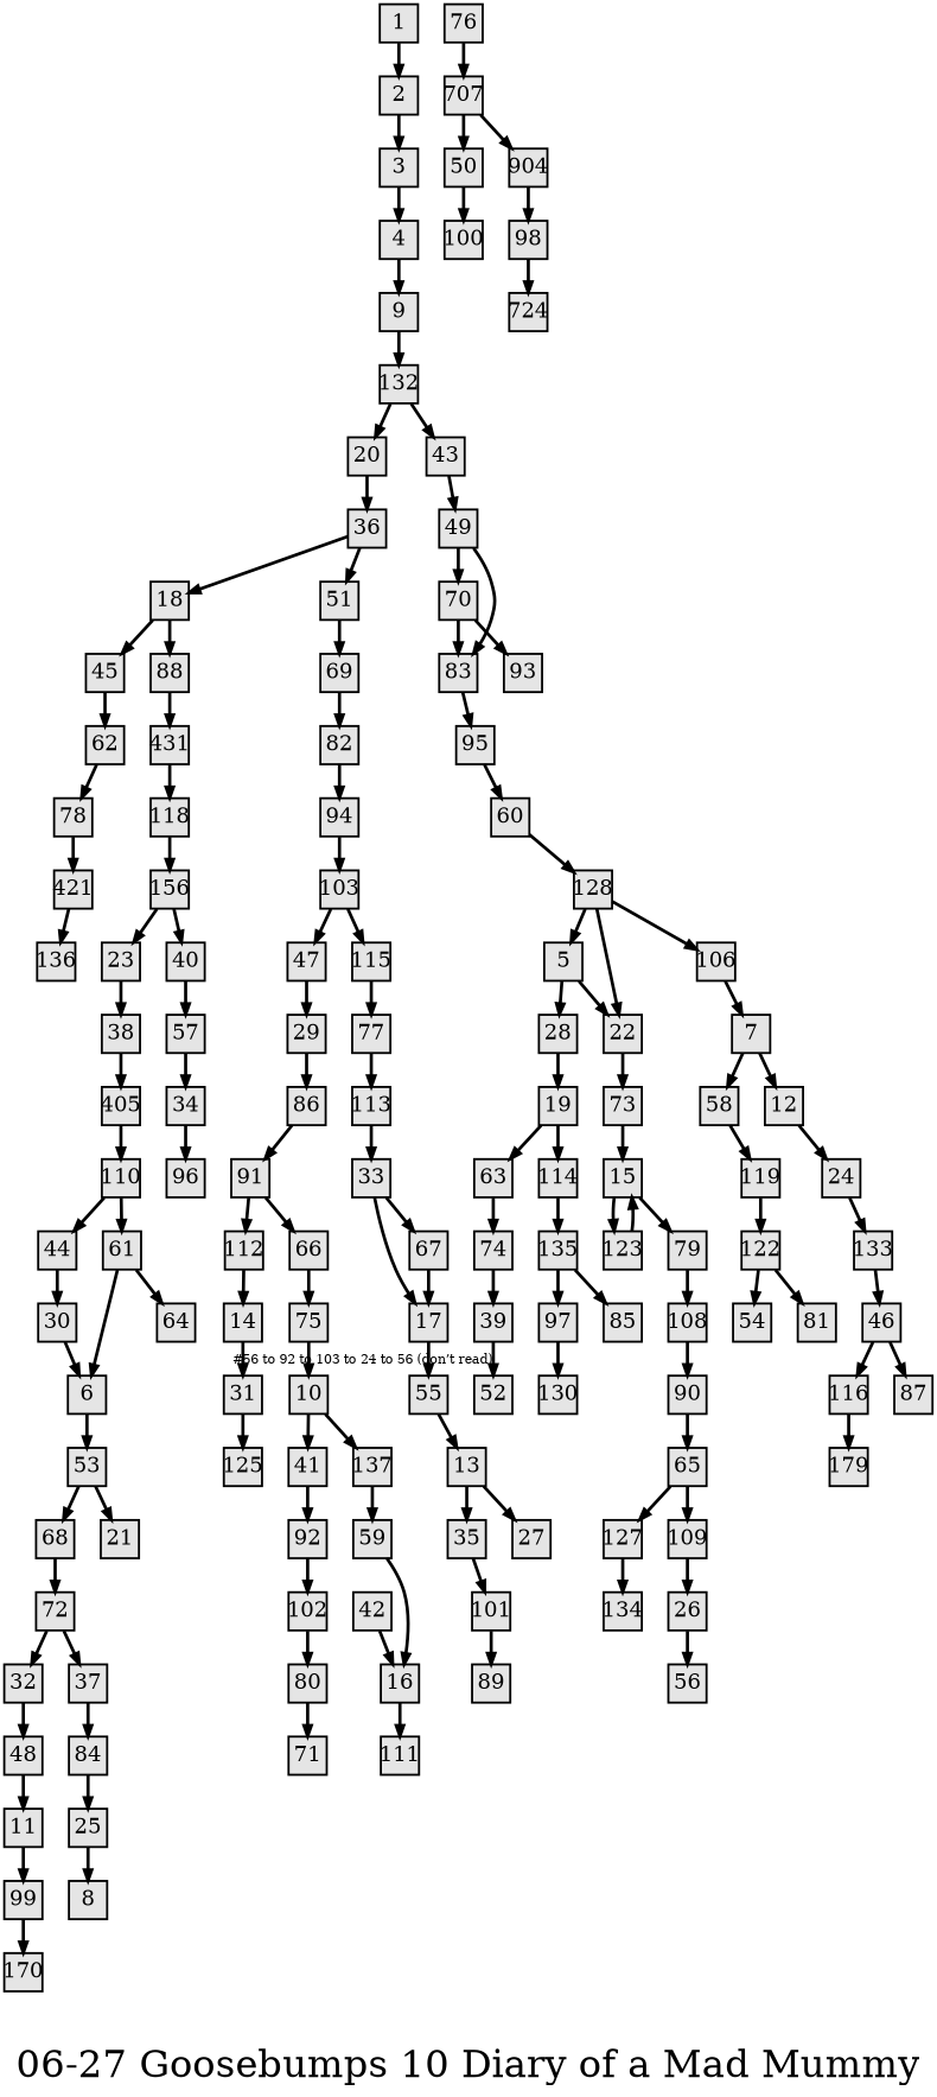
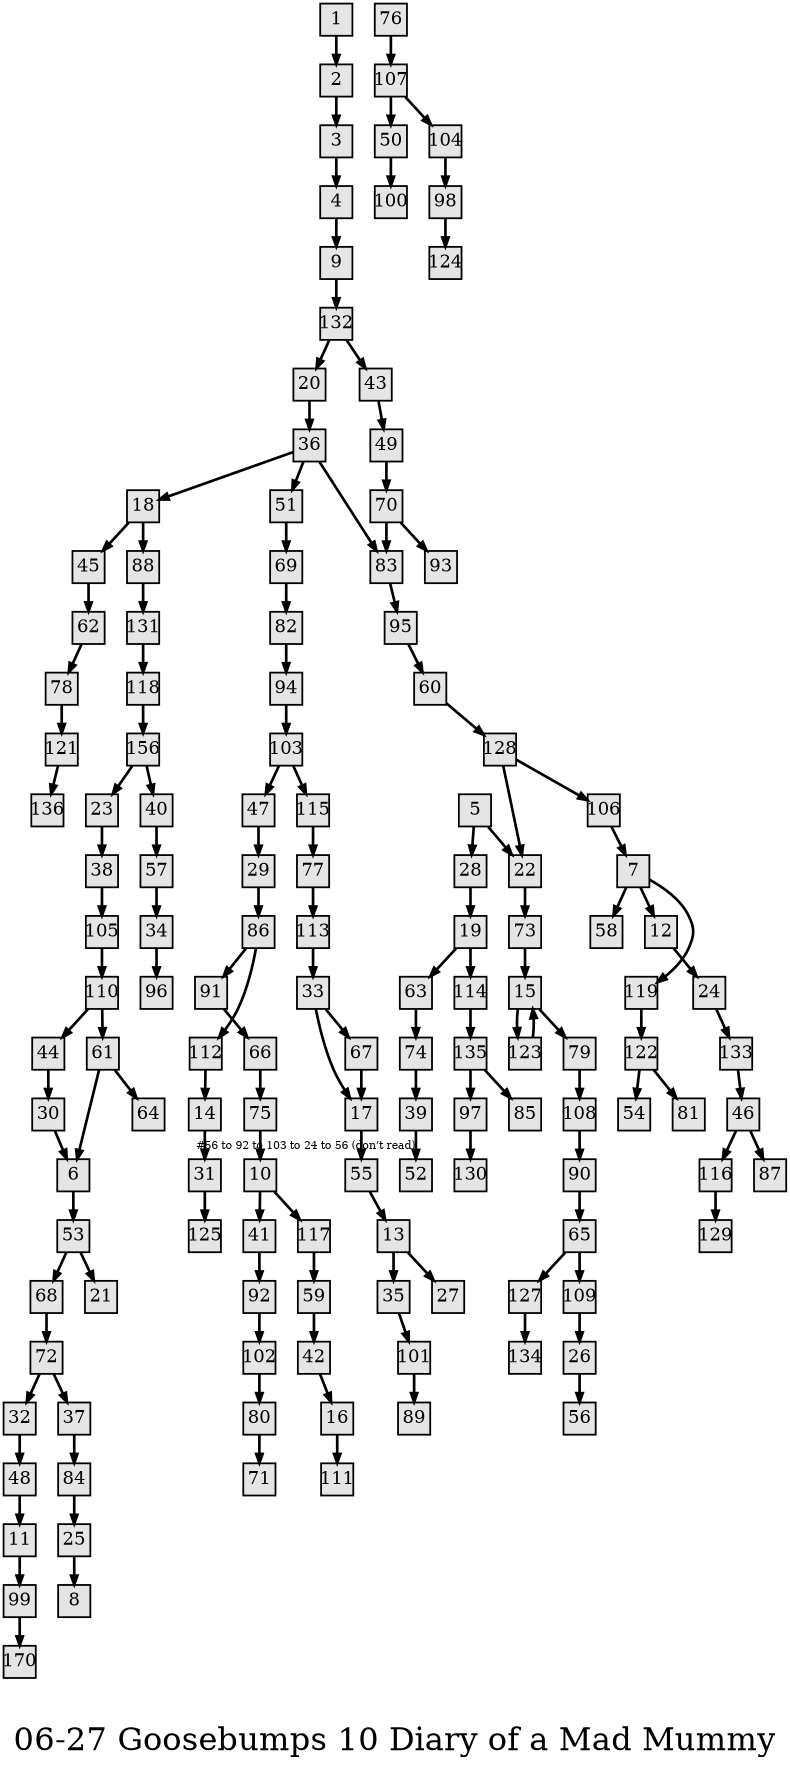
  digraph {
    fontsize=36
    label="06-27 Goosebumps 10 Diary of a Mad Mummy"
    nodesep=0.35
    ordering=out
    rankdir=TB
    ranksep=0.45
    node [fillcolor=grey90 fixedsize=true fontsize=20 labelfloat=true margin="0,0" penwidth=2 regular=true shape=rect style=filled]
    edge [fontsize=12 labelfloat=true penwidth=3]
    1
    2
    3
    4
    9
    132
    20
    43
    5
    28
    22
    19
    73
    63
    114
    15
    6
    53
    68
    21
    72
    7
    58
    12
    119
    24
    122
    133
    36
    49
    10
    41
-   117 [label=137]
+   117
    92
    59
    102
    42
    11
    99
    n40 [label=170]
    46
    13
    35
    27
    101
    89
    14
    31
    125
    123
    79
    108
    90
    16
    111
    17
    55
    18
    45
    88
    62
-   131 [label=431]
+   131
    78
    118
    74
    135
    39
    97
    85
    51
    69
    23
    38
-   105 [label=405]
+   105
    110
    116
    87
    25
    8
    26
    56
    29
    86
    91
    112
    66
    30
    76
-   107 [label=707]
+   107
    50
-   104 [label=904]
+   104
    32
    48
    33
    67
    34
    96
    82
    37
    84
    44
    61
    52
    40
    57
    80
    70
    83
    93
    95
-   121 [label=421]
-   129 [label=179]
+   121
+   129
    47
    60
    100
    94
    54
    81
    128
    106
    64
    136
    65
    127
    109
    134
    75
    103
    98
    77
    113
    71
    115
    n134 [label=156]
    130
-   124 [label=724]
+   124
    1 -> 2
    2 -> 3
    3 -> 4
    4 -> 9
    9 -> 132
    132 -> 20
    132 -> 43
    20 -> 36
    43 -> 49
    5 -> 28
    5 -> 22
    28 -> 19
    22 -> 73
    19 -> 63
    19 -> 114
    73 -> 15
    63 -> 74
    114 -> 135
    15 -> 123
    15 -> 79
    6 -> 53
    53 -> 68
    53 -> 21
    68 -> 72
    72 -> 32
    72 -> 37
    7 -> 58
    7 -> 12
-   58 -> 119
+   7 -> 119
    12 -> 24
    119 -> 122
    24 -> 133
    122 -> 54
    122 -> 81
    133 -> 46
    36 -> 18
    36 -> 51
    49 -> 70
-   49 -> 83
+   36 -> 83
    10 -> 41
    10 -> 117
    41 -> 92
    117 -> 59
    92 -> 102
-   59 -> 16
+   59 -> 42
    102 -> 80
    42 -> 16
    11 -> 99
    99 -> n40
    46 -> 116
    46 -> 87
    13 -> 35
    13 -> 27
    35 -> 101
    101 -> 89
    14 -> 31
    31 -> 125
    123 -> 15
    79 -> 108
    108 -> 90
    90 -> 65
    16 -> 111
    17 -> 55
    55 -> 13
    18 -> 45
    18 -> 88
    45 -> 62
    88 -> 131
    62 -> 78
    131 -> 118
    78 -> 121
    118 -> n134
    74 -> 39
    135 -> 97
    135 -> 85
    39 -> 52 [xlabel="#56 to 92 to 103 to 24 to 56 (don’t read)"]
    97 -> 130
    51 -> 69
    69 -> 82
    23 -> 38
    38 -> 105
    105 -> 110
    110 -> 44
    110 -> 61
    116 -> 129
    25 -> 8
    26 -> 56
    29 -> 86
    86 -> 91
-   91 -> 112
+   86 -> 112
    91 -> 66
    112 -> 14
    66 -> 75
    30 -> 6
    76 -> 107
    107 -> 50
    107 -> 104
    50 -> 100
    104 -> 98
    32 -> 48
    48 -> 11
    33 -> 17
    33 -> 67
    67 -> 17
    34 -> 96
    82 -> 94
    37 -> 84
    84 -> 25
    44 -> 30
    61 -> 6
    61 -> 64
    40 -> 57
    57 -> 34
    80 -> 71
    70 -> 83
    70 -> 93
    83 -> 95
    95 -> 60
    121 -> 136
    47 -> 29
    60 -> 128
    94 -> 103
-   128 -> 5
    128 -> 22
    128 -> 106
    106 -> 7
    65 -> 127
    65 -> 109
    127 -> 134
    109 -> 26
    75 -> 10
    103 -> 47
    103 -> 115
    98 -> 124
    77 -> 113
    113 -> 33
    115 -> 77
    n134 -> 23
    n134 -> 40
  }
